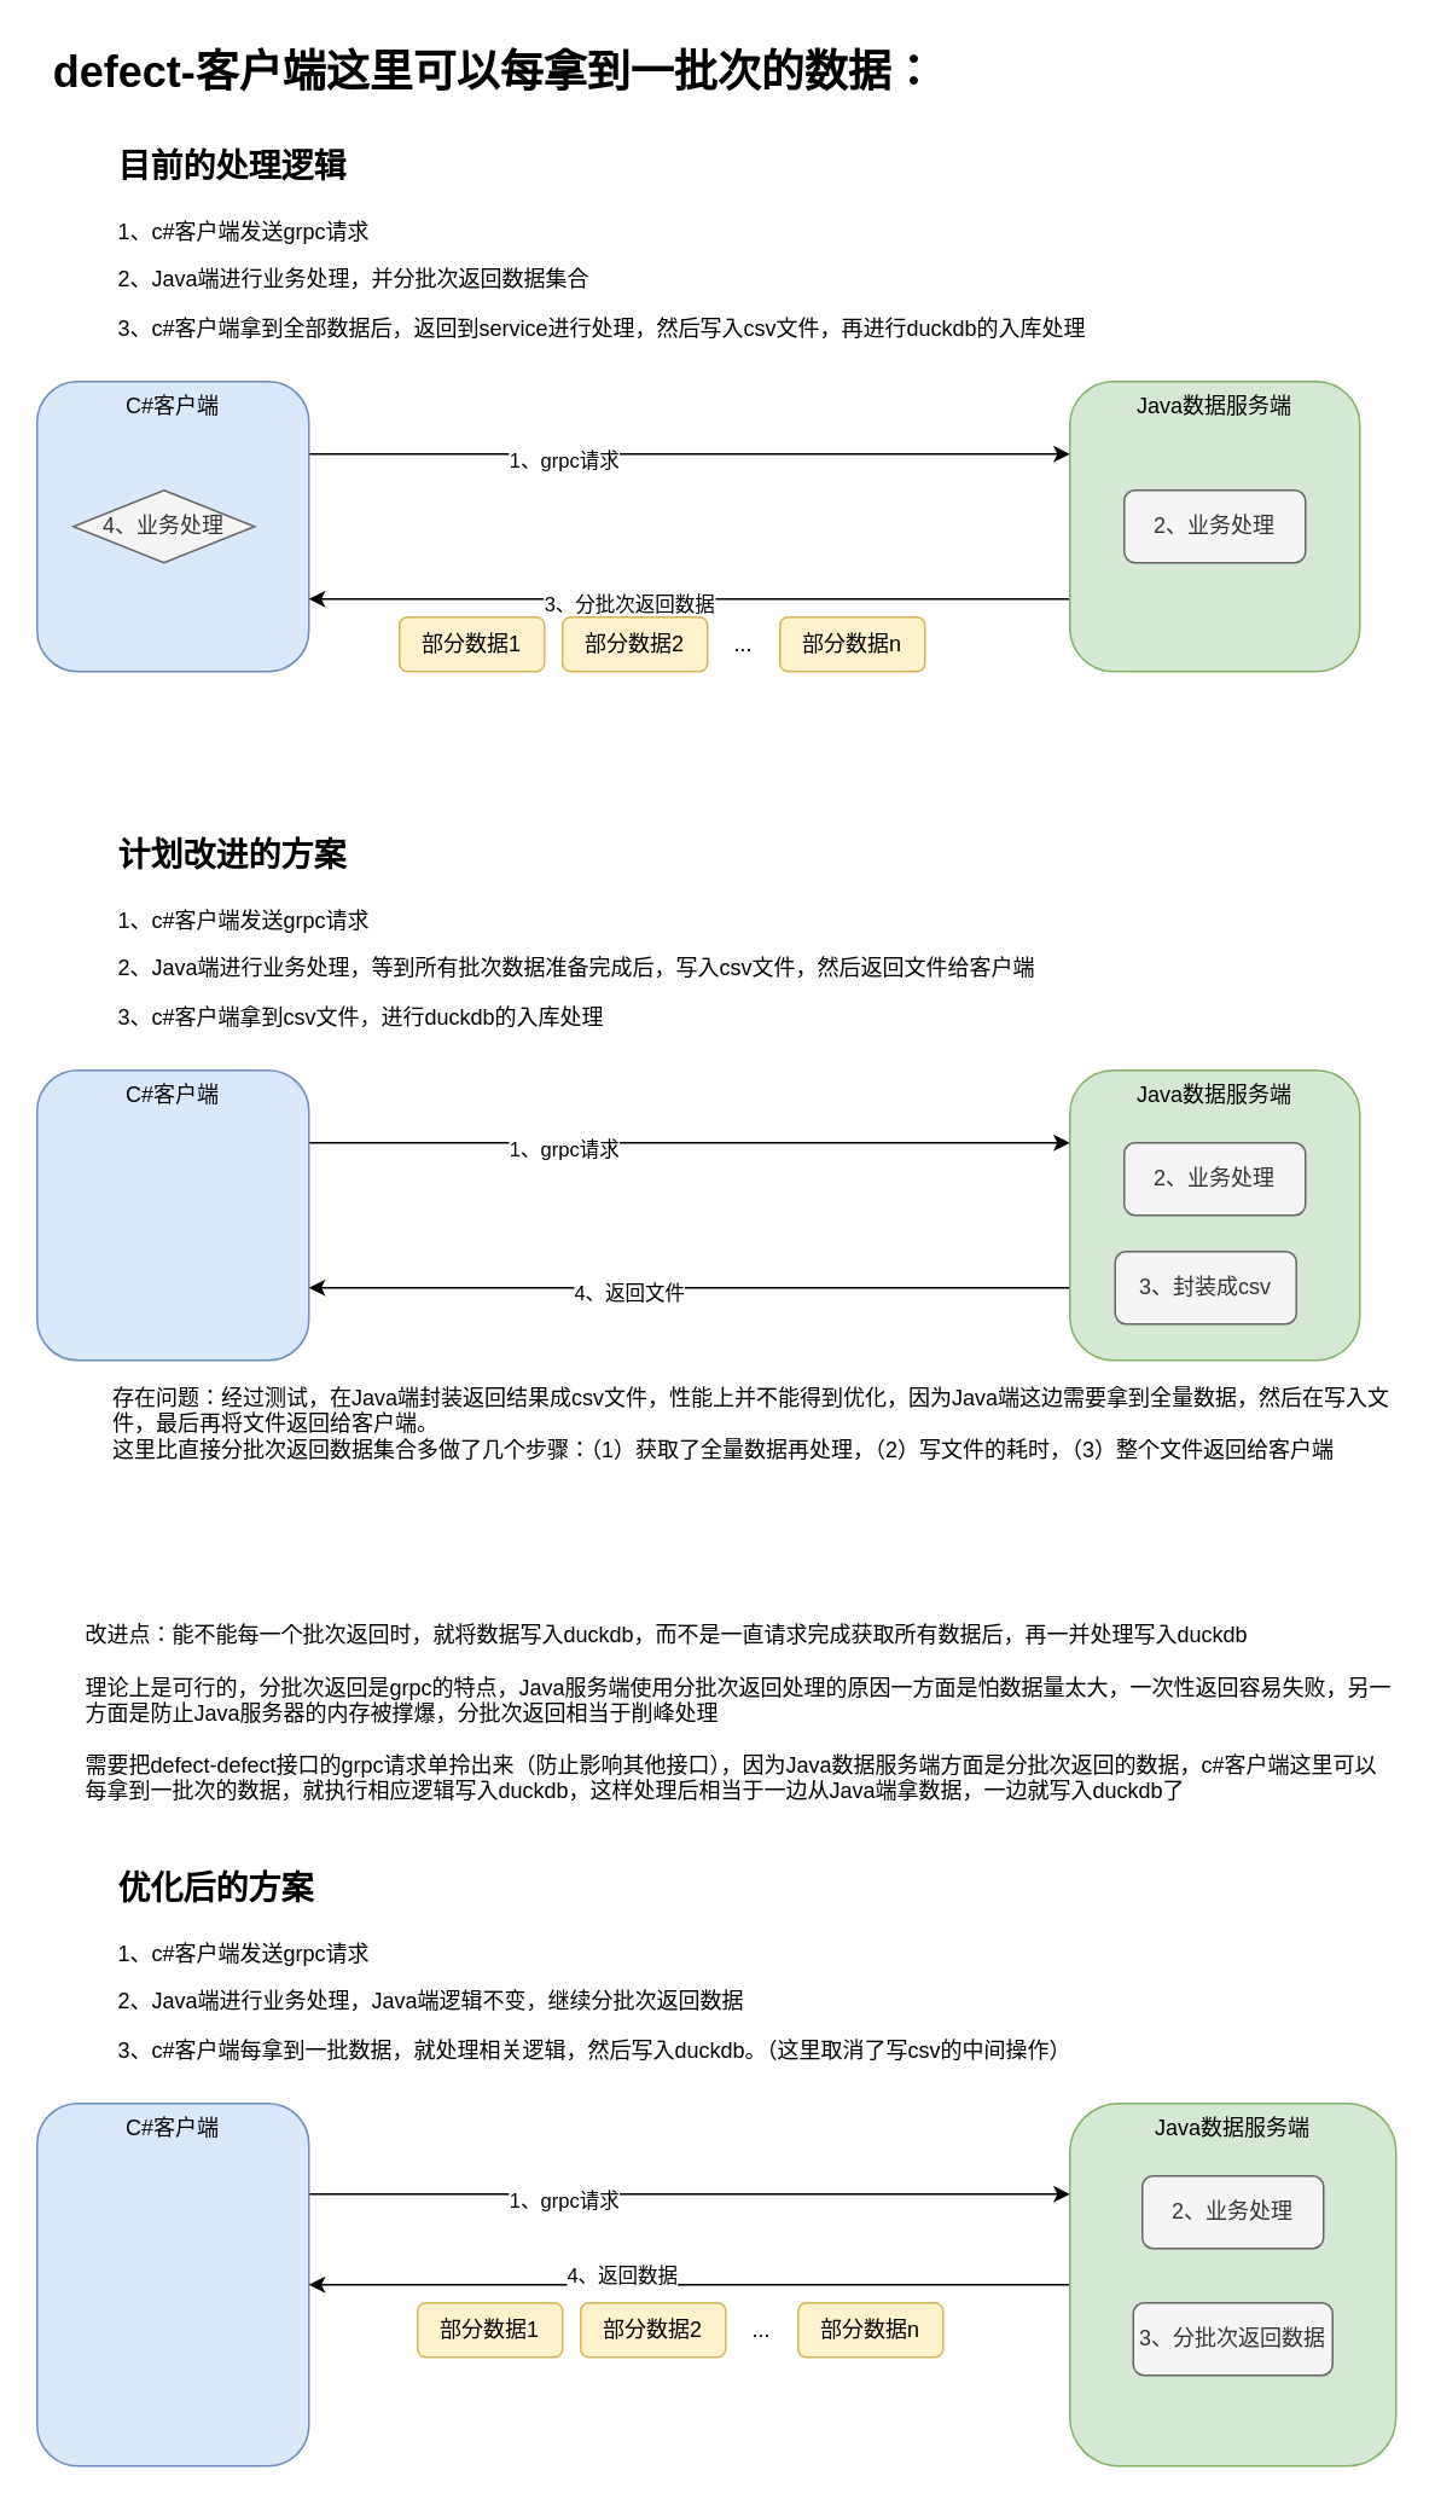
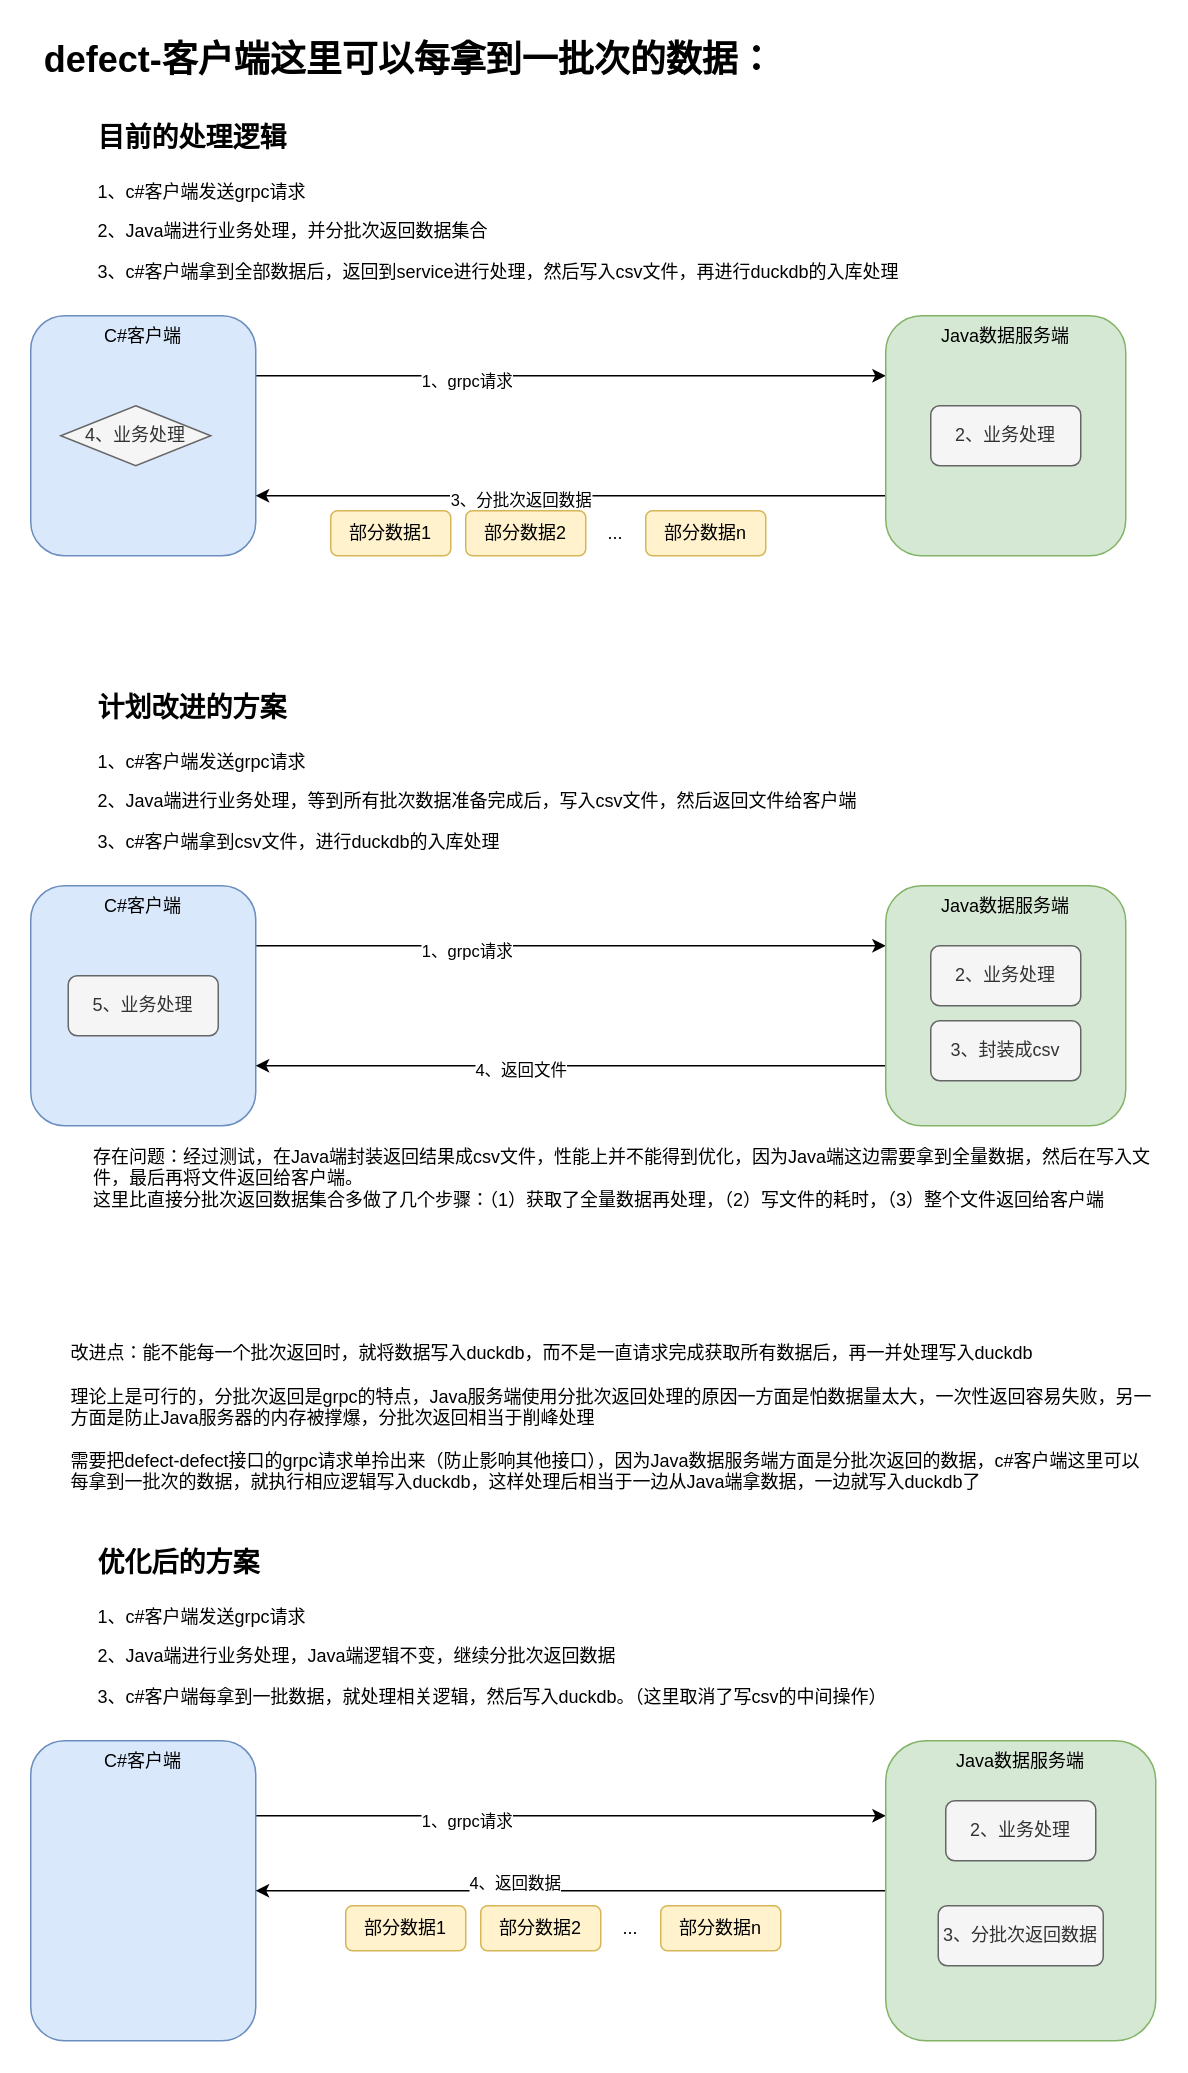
  <mxCell id="0" />
  <mxCell id="1" parent="0" />
  <mxCell id="2" value="存在问题：经过测试，在Java端封装返回结果成csv文件，性能上并不能得到优化，因为Java端这边需要拿到全量数据，然后在写入文件，最后再将文件返回给客户端。&lt;br&gt;这里比直接分批次返回数据集合多做了几个步骤：（1）获取了全量数据再处理，（2）写文件的耗时，（3）整个文件返回给客户端" style="text;html=1;strokeColor=none;fillColor=none;align=left;verticalAlign=middle;whiteSpace=wrap;rounded=0;" vertex="1" parent="1"><mxGeometry x="60" y="740" width="710" height="90" as="geometry" /></mxCell>
  <mxCell id="3" style="edgeStyle=orthogonalEdgeStyle;rounded=0;orthogonalLoop=1;jettySize=auto;html=1;exitX=1;exitY=0.25;exitDx=0;exitDy=0;entryX=0;entryY=0.25;entryDx=0;entryDy=0;" edge="1" parent="1" source="5" target="8"><mxGeometry relative="1" as="geometry" /></mxCell>
  <mxCell id="4" value="1、grpc请求" style="edgeLabel;html=1;align=center;verticalAlign=middle;resizable=0;points=[];" vertex="1" connectable="0" parent="3"><mxGeometry x="-0.424" y="-3" relative="1" as="geometry"><mxPoint x="19" as="offset" /></mxGeometry></mxCell>
  <mxCell id="5" value="C#客户端" style="rounded=1;whiteSpace=wrap;html=1;fillColor=#dae8fc;strokeColor=#6c8ebf;verticalAlign=top;" vertex="1" parent="1"><mxGeometry x="20" y="210" width="150" height="160" as="geometry" /></mxCell>
  <mxCell id="6" style="edgeStyle=orthogonalEdgeStyle;rounded=0;orthogonalLoop=1;jettySize=auto;html=1;exitX=0;exitY=0.75;exitDx=0;exitDy=0;entryX=1;entryY=0.75;entryDx=0;entryDy=0;" edge="1" parent="1" source="8" target="5"><mxGeometry relative="1" as="geometry" /></mxCell>
  <mxCell id="7" value="3、分批次返回数据" style="edgeLabel;html=1;align=center;verticalAlign=middle;resizable=0;points=[];" vertex="1" connectable="0" parent="6"><mxGeometry x="0.162" y="2" relative="1" as="geometry"><mxPoint as="offset" /></mxGeometry></mxCell>
  <mxCell id="8" value="Java数据服务端" style="rounded=1;whiteSpace=wrap;html=1;fillColor=#d5e8d4;strokeColor=#82b366;verticalAlign=top;" vertex="1" parent="1"><mxGeometry x="590" y="210" width="160" height="160" as="geometry" /></mxCell>
  <mxCell id="9" value="部分数据1" style="rounded=1;whiteSpace=wrap;html=1;fillColor=#fff2cc;strokeColor=#d6b656;" vertex="1" parent="1"><mxGeometry x="220" y="340" width="80" height="30" as="geometry" /></mxCell>
  <mxCell id="10" value="部分数据2" style="rounded=1;whiteSpace=wrap;html=1;fillColor=#fff2cc;strokeColor=#d6b656;" vertex="1" parent="1"><mxGeometry x="310" y="340" width="80" height="30" as="geometry" /></mxCell>
  <mxCell id="11" value="部分数据n" style="rounded=1;whiteSpace=wrap;html=1;fillColor=#fff2cc;strokeColor=#d6b656;" vertex="1" parent="1"><mxGeometry x="430" y="340" width="80" height="30" as="geometry" /></mxCell>
  <mxCell id="12" value="..." style="text;html=1;strokeColor=none;fillColor=none;align=center;verticalAlign=middle;whiteSpace=wrap;rounded=0;" vertex="1" parent="1"><mxGeometry x="380" y="340" width="60" height="30" as="geometry" /></mxCell>
  <mxCell id="13" value="&lt;h1&gt;&lt;font style=&quot;font-size: 18px;&quot;&gt;目前的处理逻辑&lt;/font&gt;&lt;/h1&gt;1、c#&lt;span style=&quot;background-color: initial;&quot;&gt;客户端发送grpc请求&lt;/span&gt;&lt;br&gt;&lt;p&gt;2、Java端进行业务处理，并分批次返回数据集合&lt;/p&gt;&lt;p&gt;3、c#客户端拿到全部数据后，返回到service进行处理，然后写入csv文件，再进行duckdb的入库处理&lt;/p&gt;" style="text;html=1;strokeColor=none;fillColor=none;spacing=5;spacingTop=-20;whiteSpace=wrap;overflow=hidden;rounded=0;" vertex="1" parent="1"><mxGeometry x="60" y="70" width="640" height="120" as="geometry" /></mxCell>
  <mxCell id="14" value="2、业务处理" style="rounded=1;whiteSpace=wrap;html=1;fillColor=#f5f5f5;fontColor=#333333;strokeColor=#666666;" vertex="1" parent="1"><mxGeometry x="620" y="270" width="100" height="40" as="geometry" /></mxCell>
  <mxCell id="15" style="edgeStyle=orthogonalEdgeStyle;rounded=0;orthogonalLoop=1;jettySize=auto;html=1;exitX=1;exitY=0.25;exitDx=0;exitDy=0;entryX=0;entryY=0.25;entryDx=0;entryDy=0;" edge="1" parent="1" source="17" target="20"><mxGeometry relative="1" as="geometry" /></mxCell>
  <mxCell id="16" value="1、grpc请求" style="edgeLabel;html=1;align=center;verticalAlign=middle;resizable=0;points=[];" vertex="1" connectable="0" parent="15"><mxGeometry x="-0.424" y="-3" relative="1" as="geometry"><mxPoint x="19" as="offset" /></mxGeometry></mxCell>
  <mxCell id="17" value="C#客户端" style="rounded=1;whiteSpace=wrap;html=1;fillColor=#dae8fc;strokeColor=#6c8ebf;verticalAlign=top;" vertex="1" parent="1"><mxGeometry x="20" y="590" width="150" height="160" as="geometry" /></mxCell>
  <mxCell id="18" style="edgeStyle=orthogonalEdgeStyle;rounded=0;orthogonalLoop=1;jettySize=auto;html=1;exitX=0;exitY=0.75;exitDx=0;exitDy=0;entryX=1;entryY=0.75;entryDx=0;entryDy=0;" edge="1" parent="1" source="20" target="17"><mxGeometry relative="1" as="geometry" /></mxCell>
  <mxCell id="19" value="4、返回文件" style="edgeLabel;html=1;align=center;verticalAlign=middle;resizable=0;points=[];" vertex="1" connectable="0" parent="18"><mxGeometry x="0.162" y="2" relative="1" as="geometry"><mxPoint as="offset" /></mxGeometry></mxCell>
  <mxCell id="20" value="Java数据服务端" style="rounded=1;whiteSpace=wrap;html=1;fillColor=#d5e8d4;strokeColor=#82b366;verticalAlign=top;" vertex="1" parent="1"><mxGeometry x="590" y="590" width="160" height="160" as="geometry" /></mxCell>
  <mxCell id="21" value="&lt;h1&gt;&lt;font style=&quot;font-size: 18px;&quot;&gt;计划改进的方案&lt;/font&gt;&lt;/h1&gt;1、c#&lt;span style=&quot;background-color: initial;&quot;&gt;客户端发送grpc请求&lt;/span&gt;&lt;br&gt;&lt;p&gt;2、Java端进行业务处理，等到所有批次数据准备完成后，写入csv文件，然后返回文件给客户端&lt;/p&gt;&lt;p&gt;3、c#客户端拿到csv文件，进行duckdb的入库处理&lt;/p&gt;" style="text;html=1;strokeColor=none;fillColor=none;spacing=5;spacingTop=-20;whiteSpace=wrap;overflow=hidden;rounded=0;" vertex="1" parent="1"><mxGeometry x="60" y="450" width="640" height="120" as="geometry" /></mxCell>
  <mxCell id="22" value="2、业务处理" style="rounded=1;whiteSpace=wrap;html=1;fillColor=#f5f5f5;fontColor=#333333;strokeColor=#666666;" vertex="1" parent="1"><mxGeometry x="620" y="630" width="100" height="40" as="geometry" /></mxCell>
  <mxCell id="23" value="&lt;font style=&quot;font-size: 24px;&quot;&gt;&lt;b&gt;defect-客户端这里可以每拿到一批次的数据：&lt;/b&gt;&lt;/font&gt;" style="text;html=1;strokeColor=none;fillColor=none;align=center;verticalAlign=middle;whiteSpace=wrap;rounded=0;" vertex="1" parent="1"><mxGeometry x="20" y="20" width="505" height="40" as="geometry" /></mxCell>
- <mxCell id="24" value="3、封装成csv" style="rounded=1;whiteSpace=wrap;html=1;fillColor=#f5f5f5;fontColor=#333333;strokeColor=#666666;" vertex="1" parent="1"><mxGeometry x="615" y="690" width="100" height="40" as="geometry" /></mxCell>
+ <mxCell id="24" value="3、封装成csv" style="rounded=1;whiteSpace=wrap;html=1;fillColor=#f5f5f5;fontColor=#333333;strokeColor=#666666;" vertex="1" parent="1"><mxGeometry x="620" y="680" width="100" height="40" as="geometry" /></mxCell>
  <mxCell id="25" value="4、业务处理" style="rhombus;whiteSpace=wrap;html=1;fillColor=#f5f5f5;fontColor=#333333;strokeColor=#666666;" vertex="1" parent="1"><mxGeometry x="40" y="270" width="100" height="40" as="geometry" /></mxCell>
+ <mxCell id="26" value="5、业务处理" style="rounded=1;whiteSpace=wrap;html=1;fillColor=#f5f5f5;fontColor=#333333;strokeColor=#666666;" vertex="1" parent="1"><mxGeometry x="45" y="650" width="100" height="40" as="geometry" /></mxCell>
  <mxCell id="27" value="改进点：能不能每一个批次返回时，就将数据写入duckdb，而不是一直请求完成获取所有数据后，再一并处理写入duckdb&lt;br&gt;&lt;br&gt;理论上是可行的，分批次返回是grpc的特点，Java服务端使用分批次返回处理的原因一方面是怕数据量太大，一次性返回容易失败，另一方面是防止Java服务器的内存被撑爆，分批次返回相当于削峰处理&lt;br&gt;&lt;br&gt;需要把defect-defect接口的grpc请求单拎出来（防止影响其他接口），因为Java数据服务端方面是分批次返回的数据，c#客户端这里可以每拿到一批次的数据，就执行相应逻辑写入duckdb，这样处理后相当于一边从Java端拿数据，一边就写入duckdb了" style="text;html=1;strokeColor=none;fillColor=none;align=left;verticalAlign=middle;whiteSpace=wrap;rounded=0;" vertex="1" parent="1"><mxGeometry x="45" y="880" width="725" height="130" as="geometry" /></mxCell>
  <mxCell id="28" style="edgeStyle=orthogonalEdgeStyle;rounded=0;orthogonalLoop=1;jettySize=auto;html=1;exitX=1;exitY=0.25;exitDx=0;exitDy=0;entryX=0;entryY=0.25;entryDx=0;entryDy=0;" edge="1" parent="1" source="30" target="33"><mxGeometry relative="1" as="geometry" /></mxCell>
  <mxCell id="29" value="1、grpc请求" style="edgeLabel;html=1;align=center;verticalAlign=middle;resizable=0;points=[];" vertex="1" connectable="0" parent="28"><mxGeometry x="-0.424" y="-3" relative="1" as="geometry"><mxPoint x="19" as="offset" /></mxGeometry></mxCell>
  <mxCell id="30" value="C#客户端" style="rounded=1;whiteSpace=wrap;html=1;fillColor=#dae8fc;strokeColor=#6c8ebf;verticalAlign=top;" vertex="1" parent="1"><mxGeometry x="20" y="1160" width="150" height="200" as="geometry" /></mxCell>
  <mxCell id="31" style="edgeStyle=orthogonalEdgeStyle;rounded=0;orthogonalLoop=1;jettySize=auto;html=1;exitX=0;exitY=0.5;exitDx=0;exitDy=0;entryX=1;entryY=0.5;entryDx=0;entryDy=0;" edge="1" parent="1" source="33" target="30"><mxGeometry relative="1" as="geometry" /></mxCell>
  <mxCell id="32" value="&lt;font style=&quot;font-size: 11px;&quot;&gt;4、返回数据&lt;/font&gt;" style="edgeLabel;html=1;align=center;verticalAlign=middle;resizable=0;points=[];fontSize=24;" vertex="1" connectable="0" parent="31"><mxGeometry x="0.181" y="-1" relative="1" as="geometry"><mxPoint y="-9" as="offset" /></mxGeometry></mxCell>
  <mxCell id="33" value="Java数据服务端" style="rounded=1;whiteSpace=wrap;html=1;fillColor=#d5e8d4;strokeColor=#82b366;verticalAlign=top;" vertex="1" parent="1"><mxGeometry x="590" y="1160" width="180" height="200" as="geometry" /></mxCell>
  <mxCell id="34" value="&lt;h1&gt;&lt;font style=&quot;font-size: 18px;&quot;&gt;优化后的方案&lt;/font&gt;&lt;/h1&gt;1、c#&lt;span style=&quot;background-color: initial;&quot;&gt;客户端发送grpc请求&lt;/span&gt;&lt;br&gt;&lt;p&gt;2、Java端进行业务处理，Java端逻辑不变，继续分批次返回数据&lt;/p&gt;&lt;p&gt;3、c#客户端每拿到一批数据，就处理相关逻辑，然后写入duckdb。（这里取消了写csv的中间操作）&lt;/p&gt;" style="text;html=1;strokeColor=none;fillColor=none;spacing=5;spacingTop=-20;whiteSpace=wrap;overflow=hidden;rounded=0;" vertex="1" parent="1"><mxGeometry x="60" y="1020" width="640" height="120" as="geometry" /></mxCell>
  <mxCell id="35" value="2、业务处理" style="rounded=1;whiteSpace=wrap;html=1;fillColor=#f5f5f5;fontColor=#333333;strokeColor=#666666;" vertex="1" parent="1"><mxGeometry x="630" y="1200" width="100" height="40" as="geometry" /></mxCell>
  <mxCell id="36" value="3、分批次返回数据" style="rounded=1;whiteSpace=wrap;html=1;fillColor=#f5f5f5;fontColor=#333333;strokeColor=#666666;" vertex="1" parent="1"><mxGeometry x="625" y="1270" width="110" height="40" as="geometry" /></mxCell>
  <mxCell id="37" value="部分数据1" style="rounded=1;whiteSpace=wrap;html=1;fillColor=#fff2cc;strokeColor=#d6b656;" vertex="1" parent="1"><mxGeometry x="230" y="1270" width="80" height="30" as="geometry" /></mxCell>
  <mxCell id="38" value="部分数据2" style="rounded=1;whiteSpace=wrap;html=1;fillColor=#fff2cc;strokeColor=#d6b656;" vertex="1" parent="1"><mxGeometry x="320" y="1270" width="80" height="30" as="geometry" /></mxCell>
  <mxCell id="39" value="部分数据n" style="rounded=1;whiteSpace=wrap;html=1;fillColor=#fff2cc;strokeColor=#d6b656;" vertex="1" parent="1"><mxGeometry x="440" y="1270" width="80" height="30" as="geometry" /></mxCell>
  <mxCell id="40" value="..." style="text;html=1;strokeColor=none;fillColor=none;align=center;verticalAlign=middle;whiteSpace=wrap;rounded=0;" vertex="1" parent="1"><mxGeometry x="390" y="1270" width="60" height="30" as="geometry" /></mxCell>
